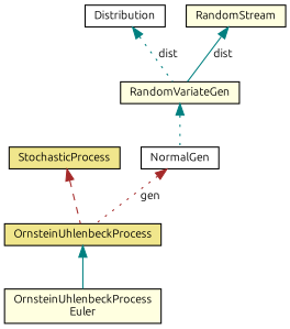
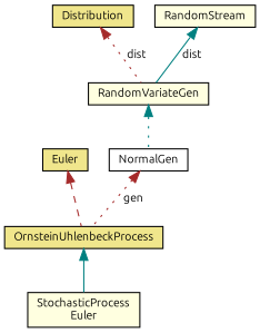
  digraph {
    fontname=Ubuntu
    node [color=black fillcolor=lightyellow fontname=Ubuntu fontsize=10 shape=record style=filled]
    edge [color=teal dir=back fontname=Ubuntu fontsize=10 labelfontname=Helvetica labelfontsize=10 style=dotted]
-   n1 [fontcolor=black height=0.2 label="OrnsteinUhlenbeckProcess\lEuler" width=0.4]
+   n1 [fontcolor=black height=0.2 label="StochasticProcess\lEuler" width=0.4]
    n2 [fillcolor=khaki height=0.2 label=OrnsteinUhlenbeckProcess width=0.4]
-   n3 [fillcolor=khaki height=0.2 label=StochasticProcess width=0.4]
+   n3 [fillcolor=khaki height=0.2 label=Euler width=0.4]
    n4 [fillcolor=white height=0.2 label=NormalGen width=0.4]
    n5 [height=0.2 label=RandomVariateGen width=0.4]
-   n6 [fillcolor=white height=0.2 label=Distribution width=0.4]
+   n6 [fillcolor=khaki height=0.2 label=Distribution width=0.4]
    n7 [height=0.2 label=RandomStream width=0.4]
    n2 -> n1 [style=solid]
    n3 -> n2 [color=brown style=dashed]
    n4 -> n2 [color=brown label=" gen"]
    n5 -> n4
-   n6 -> n5 [label=" dist"]
+   n6 -> n5 [color=brown label=" dist"]
    n7 -> n5 [label=" dist" style=solid]
  }
